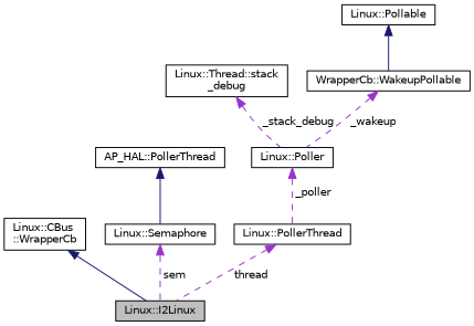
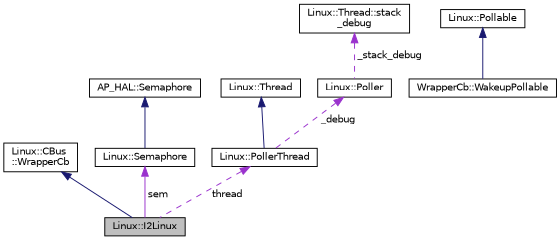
  digraph {
    node [color=black fillcolor=white fontname=Helvetica fontsize=10 shape=record style=filled]
    edge [color=darkorchid3 dir=back fontname=Helvetica fontsize=10 labelfontname=Helvetica labelfontsize=10 style=dashed]
    n1 [fillcolor=grey75 fontcolor=black height=0.2 label="Linux::I2Linux" width=0.4]
    n2 [height=0.2 label="Linux::CBus\l::WrapperCb" width=0.4]
    n3 [height=0.2 label="Linux::Semaphore" width=0.4]
-   n4 [height=0.2 label="AP_HAL::PollerThread" width=0.4]
+   n4 [height=0.2 label="AP_HAL::Semaphore" width=0.4]
    n5 [height=0.2 label="Linux::PollerThread" width=0.4]
+   n6 [height=0.2 label="Linux::Thread" width=0.4]
    n7 [height=0.2 label="Linux::Thread::stack\l_debug" width=0.4]
    n8 [height=0.2 label="Linux::Poller" width=0.4]
    n9 [height=0.2 label="WrapperCb::WakeupPollable" width=0.4]
    n10 [height=0.2 label="Linux::Pollable" width=0.4]
    n2 -> n1 [color=midnightblue style=solid]
-   n3 -> n1 [label=" sem"]
+   n3 -> n1 [label=" sem" style=solid]
    n4 -> n3 [color=midnightblue style=solid]
    n5 -> n1 [label=" thread"]
+   n6 -> n5 [color=midnightblue style=solid]
    n7 -> n8 [label=" _stack_debug"]
-   n8 -> n5 [label=" _poller"]
-   n9 -> n8 [label=" _wakeup"]
+   n8 -> n5 [label=" _debug"]
    n10 -> n9 [color=midnightblue style=solid]
  }
